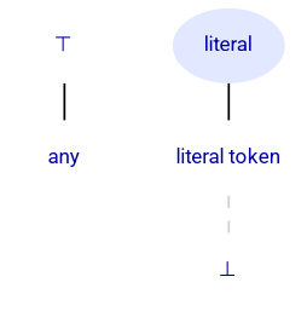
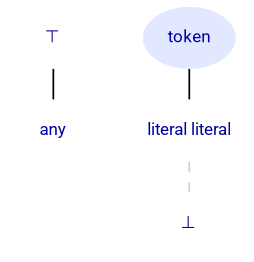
  strict graph {
    fontname=Roboto
    ranksep=0.25
    node [fontcolor="#0000A0" fontname=Roboto fontsize=10 shape=plaintext]
    edge [fontname=Roboto]
    "⊤"
    any
-   n3 [fillcolor="#E2E8FF" label=literal peripheries=0 shape=ellipse style=filled]
-   "literal token"
+   n3 [fillcolor="#E2E8FF" label=token peripheries=0 shape=ellipse style=filled]
+   "literal token" [label="literal literal"]
    "⊥"
    "⊤" -- any
    n3 -- "literal token"
    "literal token" -- "⊥" [color="#d0d0d0" style=dashed]
  }
